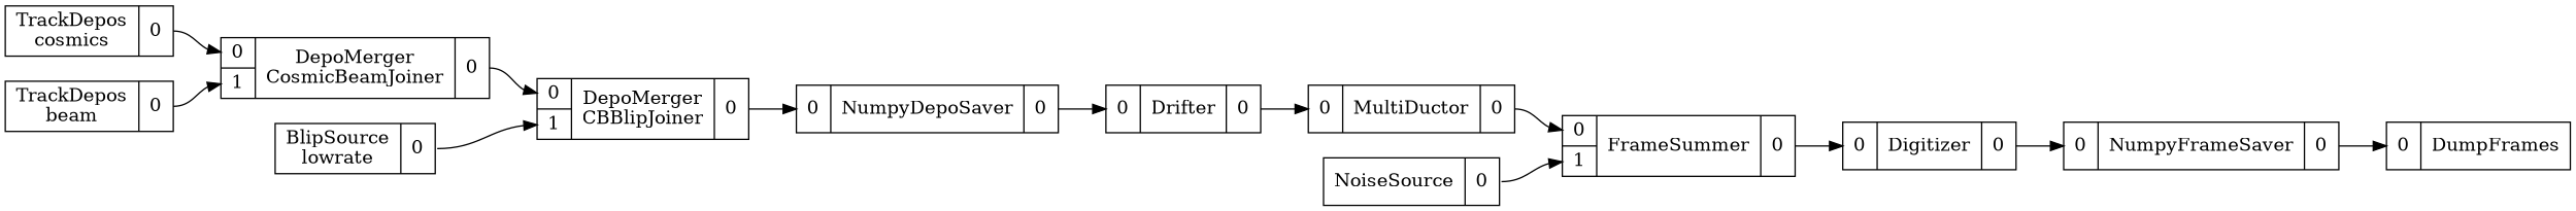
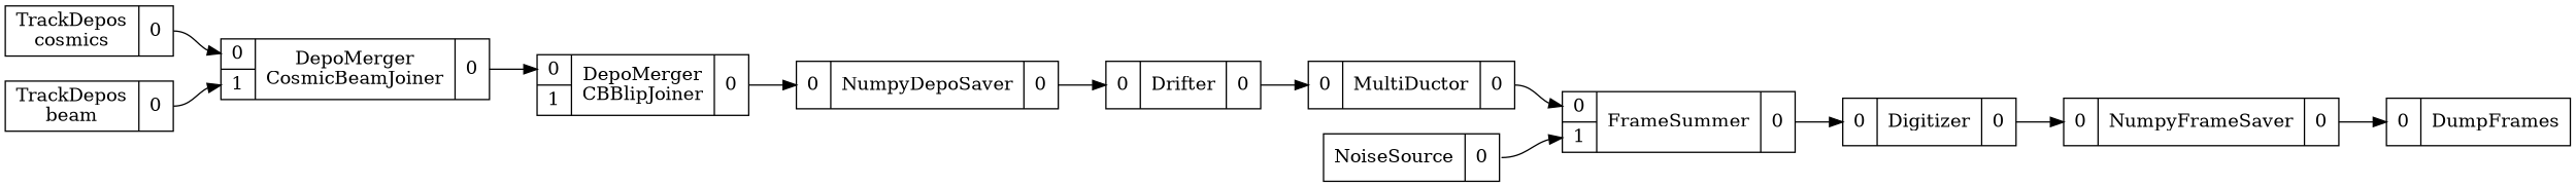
  digraph {
    rankdir=LR
    node [shape=record]
    edge [headport=in0 tailport=out0]
-   n1 [label="{{BlipSource\nlowrate}|{<out0>0}}"]
    n2 [label="{{<in0>0|<in1>1}|{DepoMerger\nCBBlipJoiner}|{<out0>0}}"]
    n3 [label="{{<in0>0}|{NumpyDepoSaver\n}|{<out0>0}}"]
    n4 [label="{{<in0>0|<in1>1}|{DepoMerger\nCosmicBeamJoiner}|{<out0>0}}"]
    n5 [label="{{<in0>0}|{Digitizer\n}|{<out0>0}}"]
    n6 [label="{{<in0>0}|{NumpyFrameSaver\n}|{<out0>0}}"]
    n7 [label="{{<in0>0}|{Drifter\n}|{<out0>0}}"]
    n8 [label="{{<in0>0}|{MultiDuctor\n}|{<out0>0}}"]
    n9 [label="{{<in0>0}|{DumpFrames\n}}"]
    n10 [label="{{<in0>0|<in1>1}|{FrameSummer\n}|{<out0>0}}"]
    n11 [label="{{NoiseSource\n}|{<out0>0}}"]
    n12 [label="{{TrackDepos\nbeam}|{<out0>0}}"]
    n13 [label="{{TrackDepos\ncosmics}|{<out0>0}}"]
-   n1 -> n2 [headport=in1]
    n2 -> n3
    n3 -> n7
    n4 -> n2
    n5 -> n6
    n6 -> n9
    n7 -> n8
    n8 -> n10
    n10 -> n5
    n11 -> n10 [headport=in1]
    n12 -> n4 [headport=in1]
    n13 -> n4
  }
